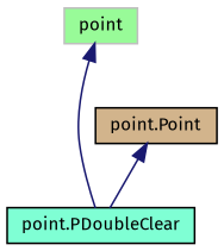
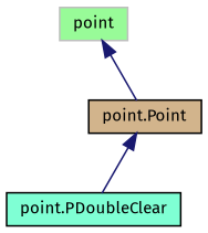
  digraph {
    fontname="Fira Sans"
    node [color=black fontname="Fira Sans" fontsize=10 shape=record style=filled]
    edge [color=midnightblue dir=back fontname="Fira Sans" fontsize=10 labelfontname=Helvetica labelfontsize=10 style=solid]
    n1 [fillcolor=aquamarine fontcolor=black height=0.2 label="point.PDoubleClear" width=0.4]
    n2 [fillcolor=tan height=0.2 label="point.Point" width=0.4]
    n3 [color=grey75 fillcolor=palegreen height=0.2 label=point width=0.4]
    n2 -> n1
-   n3 -> n1
+   n3 -> n2
  }
